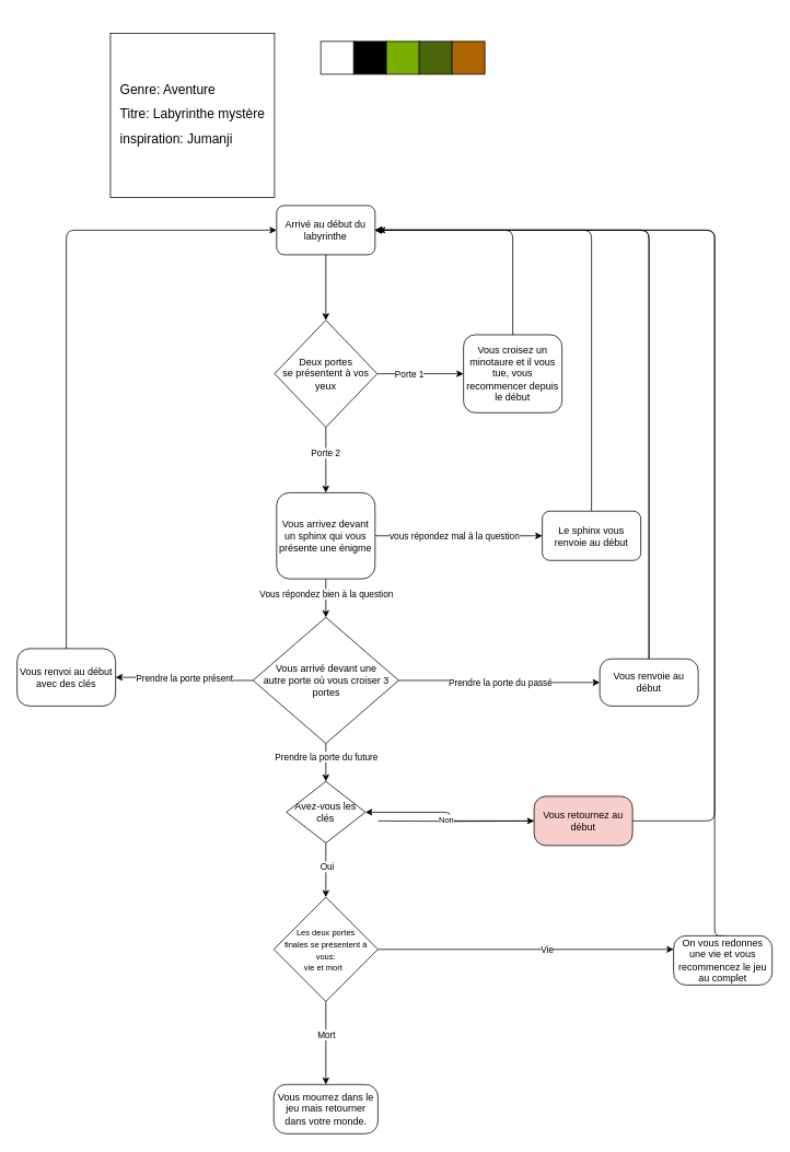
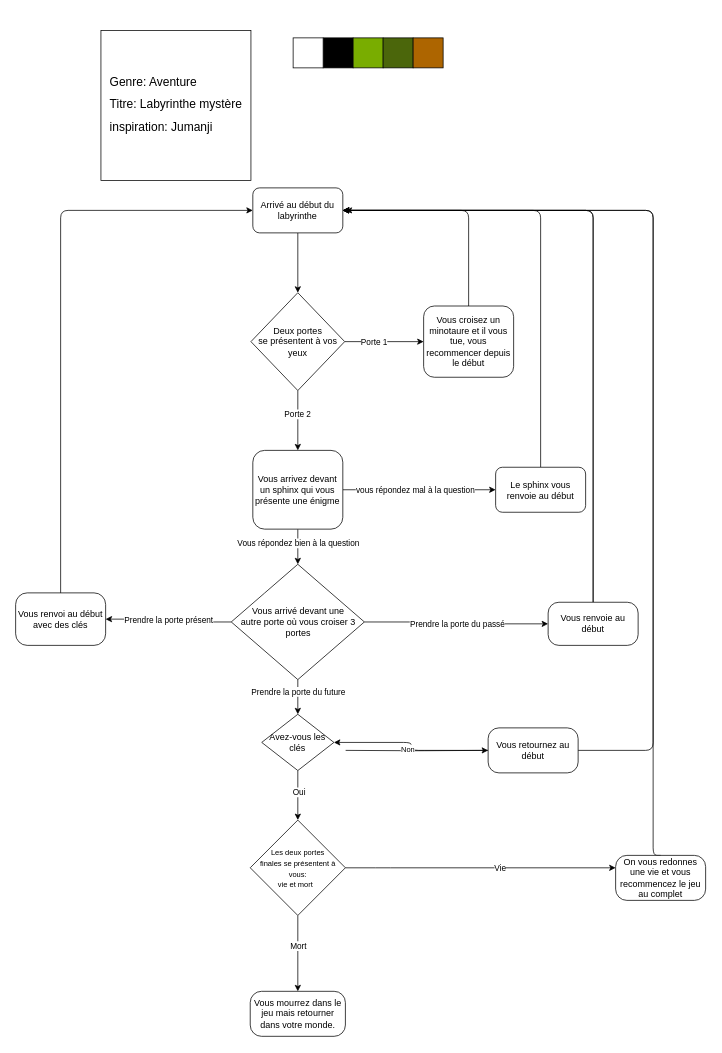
  <mxCell id="0" />
  <mxCell id="1" parent="0" />
  <mxCell id="2" style="edgeStyle=none;html=1;exitX=0.5;exitY=1;exitDx=0;exitDy=0;entryX=0.5;entryY=0;entryDx=0;entryDy=0;" parent="1" source="3" target="7" edge="1"><mxGeometry relative="1" as="geometry" /></mxCell>
  <mxCell id="3" value="Arrivé au début du labyrinthe" style="rounded=1;whiteSpace=wrap;html=1;" parent="1" vertex="1"><mxGeometry x="336.25" y="250" width="120" height="60" as="geometry" /></mxCell>
  <mxCell id="4" value="" style="edgeStyle=none;html=1;" parent="1" source="7" target="10" edge="1"><mxGeometry relative="1" as="geometry" /></mxCell>
  <mxCell id="5" value="Porte 1" style="edgeLabel;html=1;align=center;verticalAlign=middle;resizable=0;points=[];" parent="4" vertex="1" connectable="0"><mxGeometry x="0.252" y="-1" relative="1" as="geometry"><mxPoint x="-27" y="-1" as="offset" /></mxGeometry></mxCell>
  <mxCell id="6" value="" style="edgeStyle=none;html=1;exitX=0.5;exitY=1;exitDx=0;exitDy=0;" parent="1" source="7" target="15" edge="1"><mxGeometry relative="1" as="geometry" /></mxCell>
  <mxCell id="7" value="&lt;p style=&quot;line-height: 1.2&quot;&gt;&lt;font style=&quot;font-size: 12px&quot;&gt;Deux portes se&lt;/font&gt;&lt;span&gt;&amp;nbsp;présentent à vos yeux&lt;/span&gt;&lt;/p&gt;" style="rhombus;whiteSpace=wrap;html=1;align=center;spacing=2;verticalAlign=middle;horizontal=1;" parent="1" vertex="1"><mxGeometry x="333.75" y="389.79" width="125" height="130.43" as="geometry" /></mxCell>
  <mxCell id="8" value="&lt;p style=&quot;line-height: 1&quot;&gt;&lt;/p&gt;&lt;h1 style=&quot;text-align: left ; font-size: 16px&quot;&gt;&lt;br&gt;&lt;/h1&gt;&lt;p style=&quot;text-align: left ; font-size: 16px&quot;&gt;&lt;br&gt;&lt;/p&gt;&lt;p&gt;&lt;/p&gt;" style="text;html=1;strokeColor=none;fillColor=none;spacing=5;spacingTop=-20;whiteSpace=wrap;overflow=hidden;rounded=0;horizontal=1;verticalAlign=top;labelPosition=center;verticalLabelPosition=middle;align=center;spacingLeft=0;spacingRight=80;" parent="1" vertex="1"><mxGeometry x="155" y="20" width="205" height="220" as="geometry" /></mxCell>
  <mxCell id="9" style="html=1;exitX=0.5;exitY=0;exitDx=0;exitDy=0;entryX=1;entryY=0.5;entryDx=0;entryDy=0;edgeStyle=orthogonalEdgeStyle;elbow=vertical;" parent="1" source="10" target="3" edge="1"><mxGeometry relative="1" as="geometry" /></mxCell>
  <mxCell id="10" value="Vous croisez un minotaure et il vous tue, vous recommencer depuis le début" style="rounded=1;whiteSpace=wrap;html=1;" parent="1" vertex="1"><mxGeometry x="564" y="407.5" width="120" height="95" as="geometry" /></mxCell>
  <mxCell id="11" value="" style="edgeStyle=none;html=1;exitX=0.5;exitY=1;exitDx=0;exitDy=0;entryX=0.5;entryY=0;entryDx=0;entryDy=0;" parent="1" source="15" target="22" edge="1"><mxGeometry relative="1" as="geometry"><Array as="points" /></mxGeometry></mxCell>
  <mxCell id="12" value="Vous répondez bien à la question" style="edgeLabel;html=1;align=center;verticalAlign=middle;resizable=0;points=[];" parent="11" vertex="1" connectable="0"><mxGeometry x="-0.242" relative="1" as="geometry"><mxPoint as="offset" /></mxGeometry></mxCell>
  <mxCell id="13" value="" style="html=1;elbow=vertical;entryX=0;entryY=0.5;entryDx=0;entryDy=0;exitX=1;exitY=0.5;exitDx=0;exitDy=0;" parent="1" source="15" target="32" edge="1"><mxGeometry relative="1" as="geometry"><mxPoint x="456.25" y="654.978" as="sourcePoint" /><mxPoint x="690" y="650.022" as="targetPoint" /></mxGeometry></mxCell>
  <mxCell id="14" value="vous répondez mal à la question" style="edgeLabel;html=1;align=center;verticalAlign=middle;resizable=0;points=[];" parent="13" vertex="1" connectable="0"><mxGeometry x="-0.215" y="-2" relative="1" as="geometry"><mxPoint x="16" y="-2" as="offset" /></mxGeometry></mxCell>
  <mxCell id="15" value="Vous arrivez devant un sphinx qui vous présente une énigme" style="rounded=1;whiteSpace=wrap;html=1;" parent="1" vertex="1"><mxGeometry x="336.25" y="600" width="120" height="105" as="geometry" /></mxCell>
  <mxCell id="16" value="Porte 2" style="edgeLabel;html=1;align=center;verticalAlign=middle;resizable=0;points=[];" parent="1" vertex="1" connectable="0"><mxGeometry x="390" y="530" as="geometry"><mxPoint x="5" y="21" as="offset" /></mxGeometry></mxCell>
  <mxCell id="17" value="" style="edgeStyle=none;html=1;exitX=0.5;exitY=1;exitDx=0;exitDy=0;entryX=0.5;entryY=0;entryDx=0;entryDy=0;" parent="1" source="22" edge="1" target="43"><mxGeometry relative="1" as="geometry"><mxPoint x="400" y="970" as="targetPoint" /></mxGeometry></mxCell>
  <mxCell id="18" value="Prendre la porte du future" style="edgeLabel;html=1;align=center;verticalAlign=middle;resizable=0;points=[];" parent="17" vertex="1" connectable="0"><mxGeometry x="-0.29" relative="1" as="geometry"><mxPoint as="offset" /></mxGeometry></mxCell>
  <mxCell id="19" value="" style="edgeStyle=orthogonalEdgeStyle;html=1;elbow=vertical;" parent="1" source="22" target="51" edge="1"><mxGeometry relative="1" as="geometry" /></mxCell>
  <mxCell id="20" value="Prendre la porte du passé" style="edgeLabel;html=1;align=center;verticalAlign=middle;resizable=0;points=[];" parent="19" vertex="1" connectable="0"><mxGeometry x="0.083" y="-3" relative="1" as="geometry"><mxPoint x="-8" y="-3" as="offset" /></mxGeometry></mxCell>
  <mxCell id="21" value="Prendre la porte présent" style="edgeStyle=orthogonalEdgeStyle;html=1;elbow=vertical;" parent="1" source="22" target="35" edge="1"><mxGeometry relative="1" as="geometry" /></mxCell>
  <mxCell id="22" value="Vous arrivé devant une &lt;br&gt;autre porte où&amp;nbsp;vous croiser 3 portes" style="rhombus;whiteSpace=wrap;html=1;rounded=1;arcSize=0;horizontal=1;verticalAlign=middle;labelPosition=center;verticalLabelPosition=middle;align=center;" parent="1" vertex="1"><mxGeometry x="307.5" y="751.88" width="177.5" height="153.75" as="geometry" /></mxCell>
  <mxCell id="23" value="" style="edgeStyle=none;html=1;exitX=0.5;exitY=1;exitDx=0;exitDy=0;entryX=0.5;entryY=0;entryDx=0;entryDy=0;" parent="1" target="30" edge="1" source="43"><mxGeometry relative="1" as="geometry"><mxPoint x="394.385" y="1048.13" as="sourcePoint" /><mxPoint x="398.13" y="1110" as="targetPoint" /><Array as="points" /></mxGeometry></mxCell>
  <mxCell id="24" value="Oui" style="edgeLabel;html=1;align=center;verticalAlign=middle;resizable=0;points=[];" parent="23" vertex="1" connectable="0"><mxGeometry x="-0.3" y="3" relative="1" as="geometry"><mxPoint x="-2" y="6" as="offset" /></mxGeometry></mxCell>
  <mxCell id="25" value="" style="edgeStyle=orthogonalEdgeStyle;html=1;elbow=vertical;" parent="1" target="40" edge="1"><mxGeometry relative="1" as="geometry"><mxPoint x="460" y="1000" as="sourcePoint" /></mxGeometry></mxCell>
  <mxCell id="26" value="" style="edgeStyle=none;html=1;exitX=0.5;exitY=1;exitDx=0;exitDy=0;entryX=0.5;entryY=0;entryDx=0;entryDy=0;" parent="1" source="30" edge="1" target="44"><mxGeometry relative="1" as="geometry"><mxPoint x="400" y="1288" as="targetPoint" /></mxGeometry></mxCell>
  <mxCell id="27" value="Mort" style="edgeLabel;html=1;align=center;verticalAlign=middle;resizable=0;points=[];" parent="26" vertex="1" connectable="0"><mxGeometry x="-0.586" relative="1" as="geometry"><mxPoint y="19" as="offset" /></mxGeometry></mxCell>
  <mxCell id="28" value="" style="edgeStyle=orthogonalEdgeStyle;html=1;elbow=vertical;" parent="1" source="30" target="42" edge="1"><mxGeometry relative="1" as="geometry"><Array as="points"><mxPoint x="510" y="1157" /><mxPoint x="510" y="1157" /></Array></mxGeometry></mxCell>
  <mxCell id="29" value="Vie" style="edgeLabel;html=1;align=center;verticalAlign=middle;resizable=0;points=[];" parent="28" vertex="1" connectable="0"><mxGeometry x="0.234" y="-1" relative="1" as="geometry"><mxPoint x="-16" y="-1" as="offset" /></mxGeometry></mxCell>
  <mxCell id="30" value="&lt;font style=&quot;font-size: 10px&quot;&gt;Les deux portes &lt;br&gt;finales se présentent à vous:&lt;br&gt;vie et mort&amp;nbsp;&lt;/font&gt;&amp;nbsp;" style="rhombus;whiteSpace=wrap;html=1;rounded=1;arcSize=0;" parent="1" vertex="1"><mxGeometry x="332.81" y="1092.95" width="126.89" height="127.17" as="geometry" /></mxCell>
  <mxCell id="31" style="edgeStyle=orthogonalEdgeStyle;html=1;exitX=0.5;exitY=0;exitDx=0;exitDy=0;entryX=1;entryY=0.5;entryDx=0;entryDy=0;elbow=vertical;" parent="1" source="32" target="3" edge="1"><mxGeometry relative="1" as="geometry" /></mxCell>
  <mxCell id="32" value="Le sphinx vous renvoie au début" style="whiteSpace=wrap;html=1;rounded=1;" parent="1" vertex="1"><mxGeometry x="660" y="622.5" width="120" height="60" as="geometry" /></mxCell>
  <mxCell id="33" style="edgeStyle=orthogonalEdgeStyle;html=1;exitX=0.5;exitY=0;exitDx=0;exitDy=0;entryX=1;entryY=0.5;entryDx=0;entryDy=0;fontSize=10;" edge="1" parent="1" source="51" target="3"><mxGeometry relative="1" as="geometry" /></mxCell>
  <mxCell id="34" style="html=1;exitX=0.5;exitY=0;exitDx=0;exitDy=0;entryX=0;entryY=0.5;entryDx=0;entryDy=0;fontSize=10;edgeStyle=orthogonalEdgeStyle;" edge="1" parent="1" source="35" target="3"><mxGeometry relative="1" as="geometry" /></mxCell>
  <mxCell id="35" value="Vous renvoi au début avec des clés" style="rounded=1;whiteSpace=wrap;html=1;arcSize=22;" parent="1" vertex="1"><mxGeometry x="20" y="790" width="120" height="70" as="geometry" /></mxCell>
  <mxCell id="36" value="" style="edgeStyle=orthogonalEdgeStyle;html=1;elbow=vertical;" parent="1" source="40" target="43" edge="1"><mxGeometry relative="1" as="geometry" /></mxCell>
  <mxCell id="37" value="Non" style="edgeLabel;html=1;align=center;verticalAlign=middle;resizable=0;points=[];fontSize=10;" vertex="1" connectable="0" parent="36"><mxGeometry x="-0.036" y="1" relative="1" as="geometry"><mxPoint x="-4" y="-1" as="offset" /></mxGeometry></mxCell>
  <mxCell id="38" style="edgeStyle=orthogonalEdgeStyle;html=1;exitX=0.5;exitY=0;exitDx=0;exitDy=0;entryX=1;entryY=0.5;entryDx=0;entryDy=0;fontSize=10;startArrow=none;" edge="1" parent="1" source="51" target="3"><mxGeometry relative="1" as="geometry" /></mxCell>
  <mxCell id="39" style="edgeStyle=orthogonalEdgeStyle;html=1;exitX=1;exitY=0.5;exitDx=0;exitDy=0;entryX=1;entryY=0.5;entryDx=0;entryDy=0;fontSize=10;" edge="1" parent="1" source="40" target="3"><mxGeometry relative="1" as="geometry"><Array as="points"><mxPoint x="870" y="1000" /><mxPoint x="870" y="280" /></Array></mxGeometry></mxCell>
- <mxCell id="40" value="Vous retournez au début" style="whiteSpace=wrap;html=1;rounded=1;arcSize=24;fillColor=#f8cecc;" parent="1" vertex="1"><mxGeometry x="650" y="970.01" width="120" height="60" as="geometry" /></mxCell>
+ <mxCell id="40" value="Vous retournez au début" style="whiteSpace=wrap;html=1;rounded=1;arcSize=24;" parent="1" vertex="1"><mxGeometry x="650" y="970.01" width="120" height="60" as="geometry" /></mxCell>
  <mxCell id="41" style="edgeStyle=orthogonalEdgeStyle;html=1;exitX=0.5;exitY=0;exitDx=0;exitDy=0;fontSize=10;" edge="1" parent="1" source="42"><mxGeometry relative="1" as="geometry"><mxPoint x="460" y="280" as="targetPoint" /><Array as="points"><mxPoint x="870" y="280" /></Array></mxGeometry></mxCell>
  <mxCell id="42" value="On vous redonnes une vie et vous recommencez le jeu au complet" style="rounded=1;whiteSpace=wrap;html=1;arcSize=25;" parent="1" vertex="1"><mxGeometry x="820" y="1140" width="120" height="60" as="geometry" /></mxCell>
  <mxCell id="43" value="Avez-vous les clés" style="rhombus;whiteSpace=wrap;html=1;rounded=1;arcSize=0;" parent="1" vertex="1"><mxGeometry x="348.13" y="951.88" width="96.25" height="75" as="geometry" /></mxCell>
  <mxCell id="44" value="Vous mourrez dans le jeu mais retourner dans votre monde." style="whiteSpace=wrap;html=1;rounded=1;arcSize=25;" parent="1" vertex="1"><mxGeometry x="332.81" y="1321.25" width="126.89" height="60" as="geometry" /></mxCell>
  <mxCell id="45" value="" style="rounded=1;whiteSpace=wrap;html=1;labelBackgroundColor=#FFFFFF;fontColor=none;strokeColor=default;strokeWidth=1;fillColor=#000000;gradientColor=none;gradientDirection=west;arcSize=0;" parent="1" vertex="1"><mxGeometry x="430" y="50" width="40" height="40" as="geometry" /></mxCell>
  <mxCell id="46" value="" style="rounded=1;whiteSpace=wrap;html=1;labelBackgroundColor=#FFFFFF;fontColor=none;strokeColor=default;strokeWidth=1;fillColor=#79AD00;gradientColor=none;gradientDirection=west;arcSize=0;" parent="1" vertex="1"><mxGeometry x="470" y="50" width="40" height="40" as="geometry" /></mxCell>
  <mxCell id="47" value="" style="rounded=1;whiteSpace=wrap;html=1;labelBackgroundColor=#FFFFFF;fontColor=none;strokeColor=default;strokeWidth=1;fillColor=#4B660B;gradientColor=none;gradientDirection=west;arcSize=0;" parent="1" vertex="1"><mxGeometry x="510" y="50" width="40" height="40" as="geometry" /></mxCell>
  <mxCell id="48" value="" style="rounded=1;whiteSpace=wrap;html=1;labelBackgroundColor=#FFFFFF;fontColor=none;strokeColor=default;strokeWidth=1;fillColor=#AD6500;gradientColor=none;gradientDirection=west;arcSize=0;" parent="1" vertex="1"><mxGeometry x="550" y="50" width="40" height="40" as="geometry" /></mxCell>
  <mxCell id="49" value="" style="rounded=1;whiteSpace=wrap;html=1;labelBackgroundColor=#FFFFFF;fontColor=none;strokeColor=default;strokeWidth=1;fillColor=#FFFFFF;gradientColor=none;gradientDirection=west;arcSize=0;" parent="1" vertex="1"><mxGeometry x="390" y="50" width="40" height="40" as="geometry" /></mxCell>
  <mxCell id="50" value="&lt;h1 style=&quot;text-align: left ; font-size: 16px&quot;&gt;&lt;font style=&quot;font-weight: normal&quot; color=&quot;#000000&quot;&gt;Genre: Aventure&lt;/font&gt;&lt;/h1&gt;&lt;h1 style=&quot;text-align: left ; font-size: 16px&quot;&gt;&lt;span style=&quot;font-weight: normal&quot;&gt;&lt;font color=&quot;#000000&quot;&gt;Titre: Labyrinthe mystère&lt;/font&gt;&lt;/span&gt;&lt;/h1&gt;&lt;div style=&quot;text-align: left ; font-size: 16px&quot;&gt;&lt;font color=&quot;#000000&quot;&gt;inspiration: Jumanji&lt;/font&gt;&lt;/div&gt;&lt;div&gt;&lt;br&gt;&lt;/div&gt;" style="whiteSpace=wrap;html=1;aspect=fixed;fontColor=#FFFFFF;" parent="1" vertex="1"><mxGeometry x="133.75" y="40" width="200" height="200" as="geometry" /></mxCell>
  <mxCell id="51" value="Vous renvoie au début" style="rounded=1;whiteSpace=wrap;html=1;arcSize=25;" parent="1" vertex="1"><mxGeometry x="730" y="802.5" width="120" height="57.5" as="geometry" /></mxCell>
